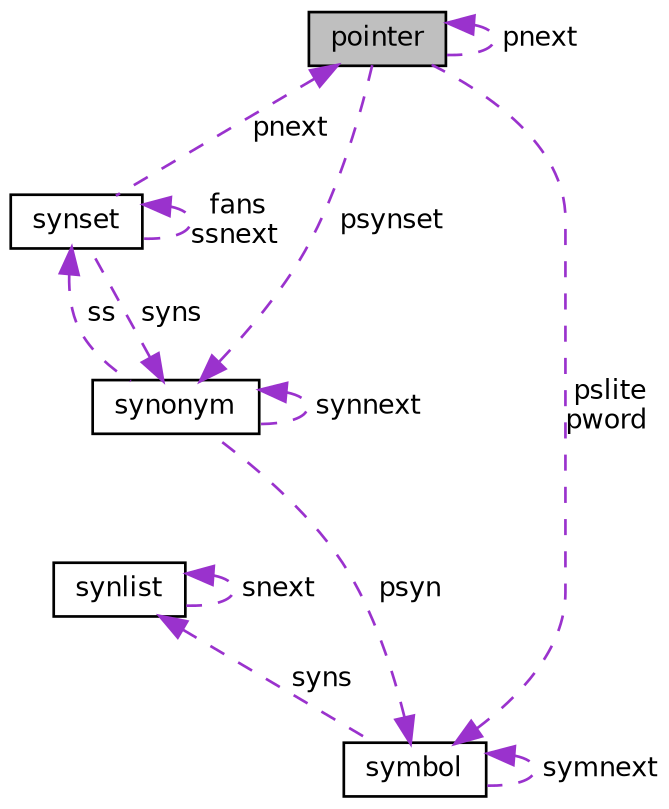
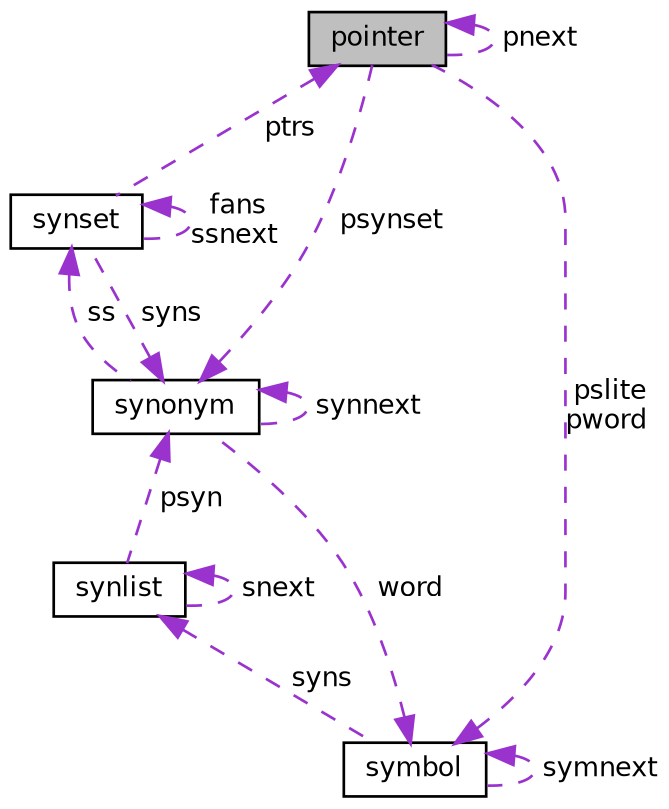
  digraph {
    node [color=black fillcolor=white fontname=Helvetica fontsize=10 shape=record style=filled]
    edge [color=darkorchid3 dir=back fontname=Helvetica fontsize=10 labelfontname=Helvetica labelfontsize=10 style=dashed]
    n1 [fillcolor=grey75 fontcolor=black height=0.2 label=pointer width=0.4]
    n2 [height=0.2 label=synset width=0.4]
    n3 [height=0.2 label=synonym width=0.4]
    n4 [height=0.2 label=synlist width=0.4]
    n5 [height=0.2 label=symbol width=0.4]
    n1 -> n1 [label=" pnext"]
-   n1 -> n2 [label=" pnext"]
+   n1 -> n2 [label=" ptrs"]
    n2 -> n2 [label=" fans\nssnext"]
    n2 -> n3 [label=" ss"]
    n3 -> n1 [label=" psynset"]
    n3 -> n2 [label=" syns"]
    n3 -> n3 [label=" synnext"]
+   n3 -> n4 [label=" psyn"]
    n4 -> n4 [label=" snext"]
    n4 -> n5 [label=" syns"]
    n5 -> n1 [label=" pslite\npword"]
-   n5 -> n3 [label=" psyn"]
+   n5 -> n3 [label=" word"]
    n5 -> n5 [label=" symnext"]
  }
